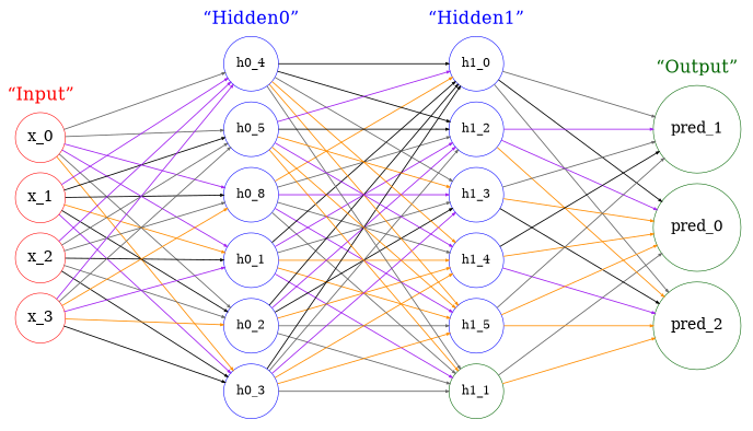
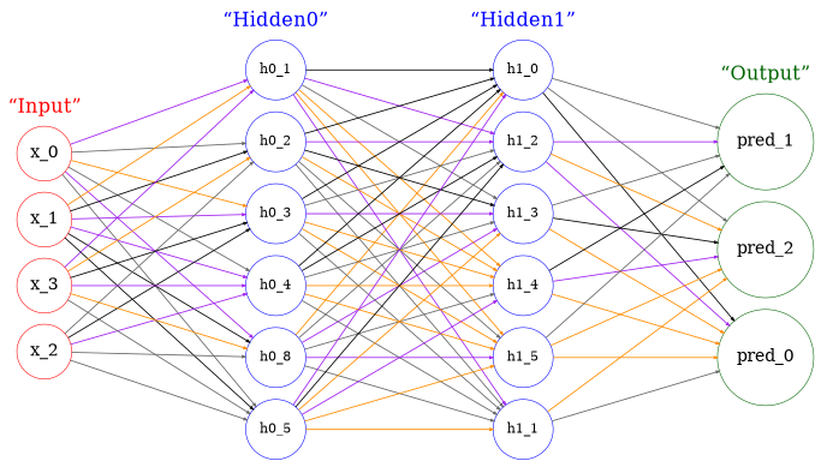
  digraph {
    fontsize=30
    rankdir=LR
    ranksep=3
    splines=false
    node [color=blue fontsize=20 penwidth=1. shape=circle]
    edge [arrowsize=0.5 color=gray40 penwidth=1.5]
    n1 [color=red fontsize=25 label=x_0]
    n2 [color=red fontsize=25 label=x_1]
    n3 [color=red fontsize=25 label=x_2]
    n4 [color=red fontsize=25 label=x_3]
    n5 [label=h0_8]
    n6 [label=h0_1]
    n7 [label=h0_2]
    n8 [label=h0_3]
    n9 [label=h0_4]
    n10 [label=h0_5]
    n11 [label=h1_0]
-   n12 [color=darkgreen label=h1_1]
+   n12 [label=h1_1]
    n13 [label=h1_2]
    n14 [label=h1_3]
    n15 [label=h1_4]
    n16 [label=h1_5]
    n17 [color=darkgreen fontsize=25 label=pred_0]
    n18 [color=darkgreen fontsize=25 label=pred_1]
    n19 [color=darkgreen fontsize=25 label=pred_2]
    subgraph cluster_1 {
      fontcolor=red
      label="“Input”"
      penwidth=0
      n1
      n2
      n3
      n4
    }
    subgraph cluster_2 {
      fontcolor=blue
      label="“Hidden0”"
      penwidth=0
      n5
      n6
      n7
      n8
      n9
      n10
    }
    subgraph cluster_3 {
      fontcolor=blue
      label="“Hidden1”"
      penwidth=0
      n11
      n12
      n13
      n14
      n15
      n16
    }
    subgraph cluster_4 {
      fontcolor=darkgreen
      label="“Output”"
      penwidth=0
      n17
      n18
      n19
    }
    n1 -> n5 [color=purple]
    n1 -> n6 [color=purple]
    n1 -> n7
    n1 -> n8 [color=darkorange]
    n1 -> n9
    n1 -> n10
    n2 -> n5 [color=black]
    n2 -> n6 [color=darkorange]
    n2 -> n7 [color=black]
    n2 -> n8 [color=purple]
    n2 -> n9 [color=purple]
    n2 -> n10 [color=black]
    n3 -> n5
-   n3 -> n6 [color=black]
    n3 -> n7
    n3 -> n8 [color=black]
    n3 -> n9 [color=purple]
    n3 -> n10
    n4 -> n5 [color=darkorange]
    n4 -> n6 [color=purple]
    n4 -> n7 [color=darkorange]
    n4 -> n8 [color=black]
    n4 -> n9 [color=purple]
    n4 -> n10
    n5 -> n11 [color=darkorange]
    n5 -> n12
    n5 -> n13
    n5 -> n14 [color=purple]
    n5 -> n15
    n5 -> n16 [color=purple]
    n6 -> n11 [color=black]
    n6 -> n12 [color=purple]
    n6 -> n13 [color=purple]
    n6 -> n14
    n6 -> n15 [color=darkorange]
    n6 -> n16 [color=darkorange]
    n7 -> n11 [color=black]
    n7 -> n12
    n7 -> n13 [color=purple]
    n7 -> n14 [color=black]
    n7 -> n15 [color=darkorange]
    n7 -> n16
    n8 -> n11 [color=black]
    n8 -> n12
    n8 -> n13
    n8 -> n14 [color=purple]
    n8 -> n15 [color=darkorange]
    n8 -> n16 [color=darkorange]
    n9 -> n11 [color=black]
    n9 -> n12
    n9 -> n13 [color=black]
    n9 -> n14
    n9 -> n15 [color=darkorange]
    n9 -> n16 [color=darkorange]
    n10 -> n11 [color=purple]
    n10 -> n12 [color=darkorange]
    n10 -> n13 [color=black]
    n10 -> n14 [color=darkorange]
    n10 -> n15 [color=purple]
    n10 -> n16 [color=darkorange]
    n11 -> n17 [color=black]
    n11 -> n18
    n11 -> n19
    n12 -> n17
    n12 -> n19 [color=darkorange]
    n13 -> n17 [color=purple]
    n13 -> n18 [color=purple]
    n13 -> n19 [color=darkorange]
    n14 -> n17 [color=darkorange]
    n14 -> n18
    n14 -> n19 [color=black]
    n15 -> n17 [color=darkorange]
    n15 -> n18 [color=black]
    n15 -> n19 [color=purple]
    n16 -> n17 [color=darkorange]
    n16 -> n18
    n16 -> n19 [color=darkorange]
  }
